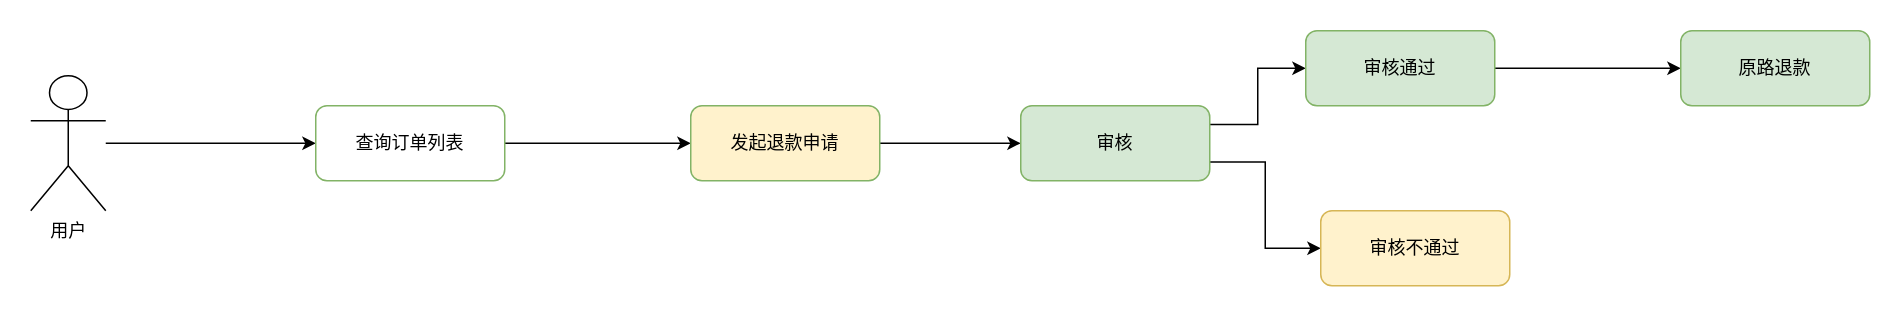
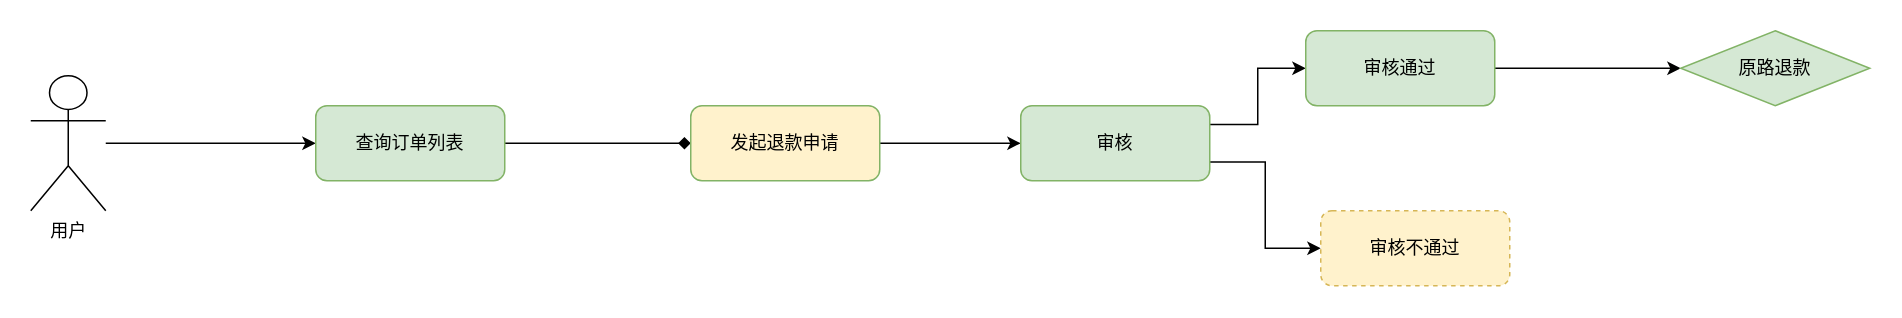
  <mxCell id="0" />
  <mxCell id="1" parent="0" />
  <mxCell id="2" style="edgeStyle=orthogonalEdgeStyle;rounded=0;orthogonalLoop=1;jettySize=auto;html=1;entryX=0;entryY=0.5;entryDx=0;entryDy=0;" edge="1" parent="1" source="3" target="5"><mxGeometry relative="1" as="geometry" /></mxCell>
  <mxCell id="3" value="用户" style="shape=umlActor;verticalLabelPosition=bottom;verticalAlign=top;html=1;outlineConnect=0;" vertex="1" parent="1"><mxGeometry x="20" y="50" width="50" height="90" as="geometry" /></mxCell>
- <mxCell id="4" style="edgeStyle=orthogonalEdgeStyle;rounded=0;orthogonalLoop=1;jettySize=auto;html=1;entryX=0;entryY=0.5;entryDx=0;entryDy=0;" edge="1" parent="1" source="5" target="7"><mxGeometry relative="1" as="geometry" /></mxCell>
- <mxCell id="5" value="查询订单列表" style="rounded=1;whiteSpace=wrap;html=1;fillColor=#ffffff;strokeColor=#82b366;" vertex="1" parent="1"><mxGeometry x="210" y="70" width="126" height="50" as="geometry" /></mxCell>
+ <mxCell id="4" style="edgeStyle=orthogonalEdgeStyle;rounded=0;orthogonalLoop=1;jettySize=auto;html=1;entryX=0;entryY=0.5;entryDx=0;entryDy=0;endArrow=diamond;" edge="1" parent="1" source="5" target="7"><mxGeometry relative="1" as="geometry" /></mxCell>
+ <mxCell id="5" value="查询订单列表" style="rounded=1;whiteSpace=wrap;html=1;fillColor=#d5e8d4;strokeColor=#82b366;" vertex="1" parent="1"><mxGeometry x="210" y="70" width="126" height="50" as="geometry" /></mxCell>
  <mxCell id="6" style="edgeStyle=orthogonalEdgeStyle;rounded=0;orthogonalLoop=1;jettySize=auto;html=1;exitX=1;exitY=0.5;exitDx=0;exitDy=0;entryX=0;entryY=0.5;entryDx=0;entryDy=0;" edge="1" parent="1" source="7" target="10"><mxGeometry relative="1" as="geometry" /></mxCell>
  <mxCell id="7" value="发起退款申请" style="rounded=1;whiteSpace=wrap;html=1;fillColor=#fff2cc;strokeColor=#82b366;" vertex="1" parent="1"><mxGeometry x="460" y="70" width="126" height="50" as="geometry" /></mxCell>
  <mxCell id="8" style="edgeStyle=orthogonalEdgeStyle;rounded=0;orthogonalLoop=1;jettySize=auto;html=1;exitX=1;exitY=0.25;exitDx=0;exitDy=0;" edge="1" parent="1" source="10" target="12"><mxGeometry relative="1" as="geometry" /></mxCell>
  <mxCell id="9" style="edgeStyle=orthogonalEdgeStyle;rounded=0;orthogonalLoop=1;jettySize=auto;html=1;exitX=1;exitY=0.75;exitDx=0;exitDy=0;entryX=0;entryY=0.5;entryDx=0;entryDy=0;" edge="1" parent="1" source="10" target="14"><mxGeometry relative="1" as="geometry" /></mxCell>
  <mxCell id="10" value="审核" style="rounded=1;whiteSpace=wrap;html=1;fillColor=#d5e8d4;strokeColor=#82b366;" vertex="1" parent="1"><mxGeometry x="680" y="70" width="126" height="50" as="geometry" /></mxCell>
  <mxCell id="11" style="edgeStyle=orthogonalEdgeStyle;rounded=0;orthogonalLoop=1;jettySize=auto;html=1;exitX=1;exitY=0.5;exitDx=0;exitDy=0;entryX=0;entryY=0.5;entryDx=0;entryDy=0;" edge="1" parent="1" source="12" target="13"><mxGeometry relative="1" as="geometry" /></mxCell>
  <mxCell id="12" value="审核通过" style="rounded=1;whiteSpace=wrap;html=1;fillColor=#d5e8d4;strokeColor=#82b366;" vertex="1" parent="1"><mxGeometry x="870" y="20" width="126" height="50" as="geometry" /></mxCell>
- <mxCell id="13" value="原路退款" style="rounded=1;whiteSpace=wrap;html=1;fillColor=#d5e8d4;strokeColor=#82b366;" vertex="1" parent="1"><mxGeometry x="1120" y="20" width="126" height="50" as="geometry" /></mxCell>
- <mxCell id="14" value="审核不通过" style="rounded=1;whiteSpace=wrap;html=1;fillColor=#fff2cc;strokeColor=#d6b656;" vertex="1" parent="1"><mxGeometry x="880" y="140" width="126" height="50" as="geometry" /></mxCell>
+ <mxCell id="13" value="原路退款" style="rhombus;whiteSpace=wrap;html=1;fillColor=#d5e8d4;strokeColor=#82b366;" vertex="1" parent="1"><mxGeometry x="1120" y="20" width="126" height="50" as="geometry" /></mxCell>
+ <mxCell id="14" value="审核不通过" style="rounded=1;whiteSpace=wrap;html=1;fillColor=#fff2cc;strokeColor=#d6b656;dashed=1;" vertex="1" parent="1"><mxGeometry x="880" y="140" width="126" height="50" as="geometry" /></mxCell>
